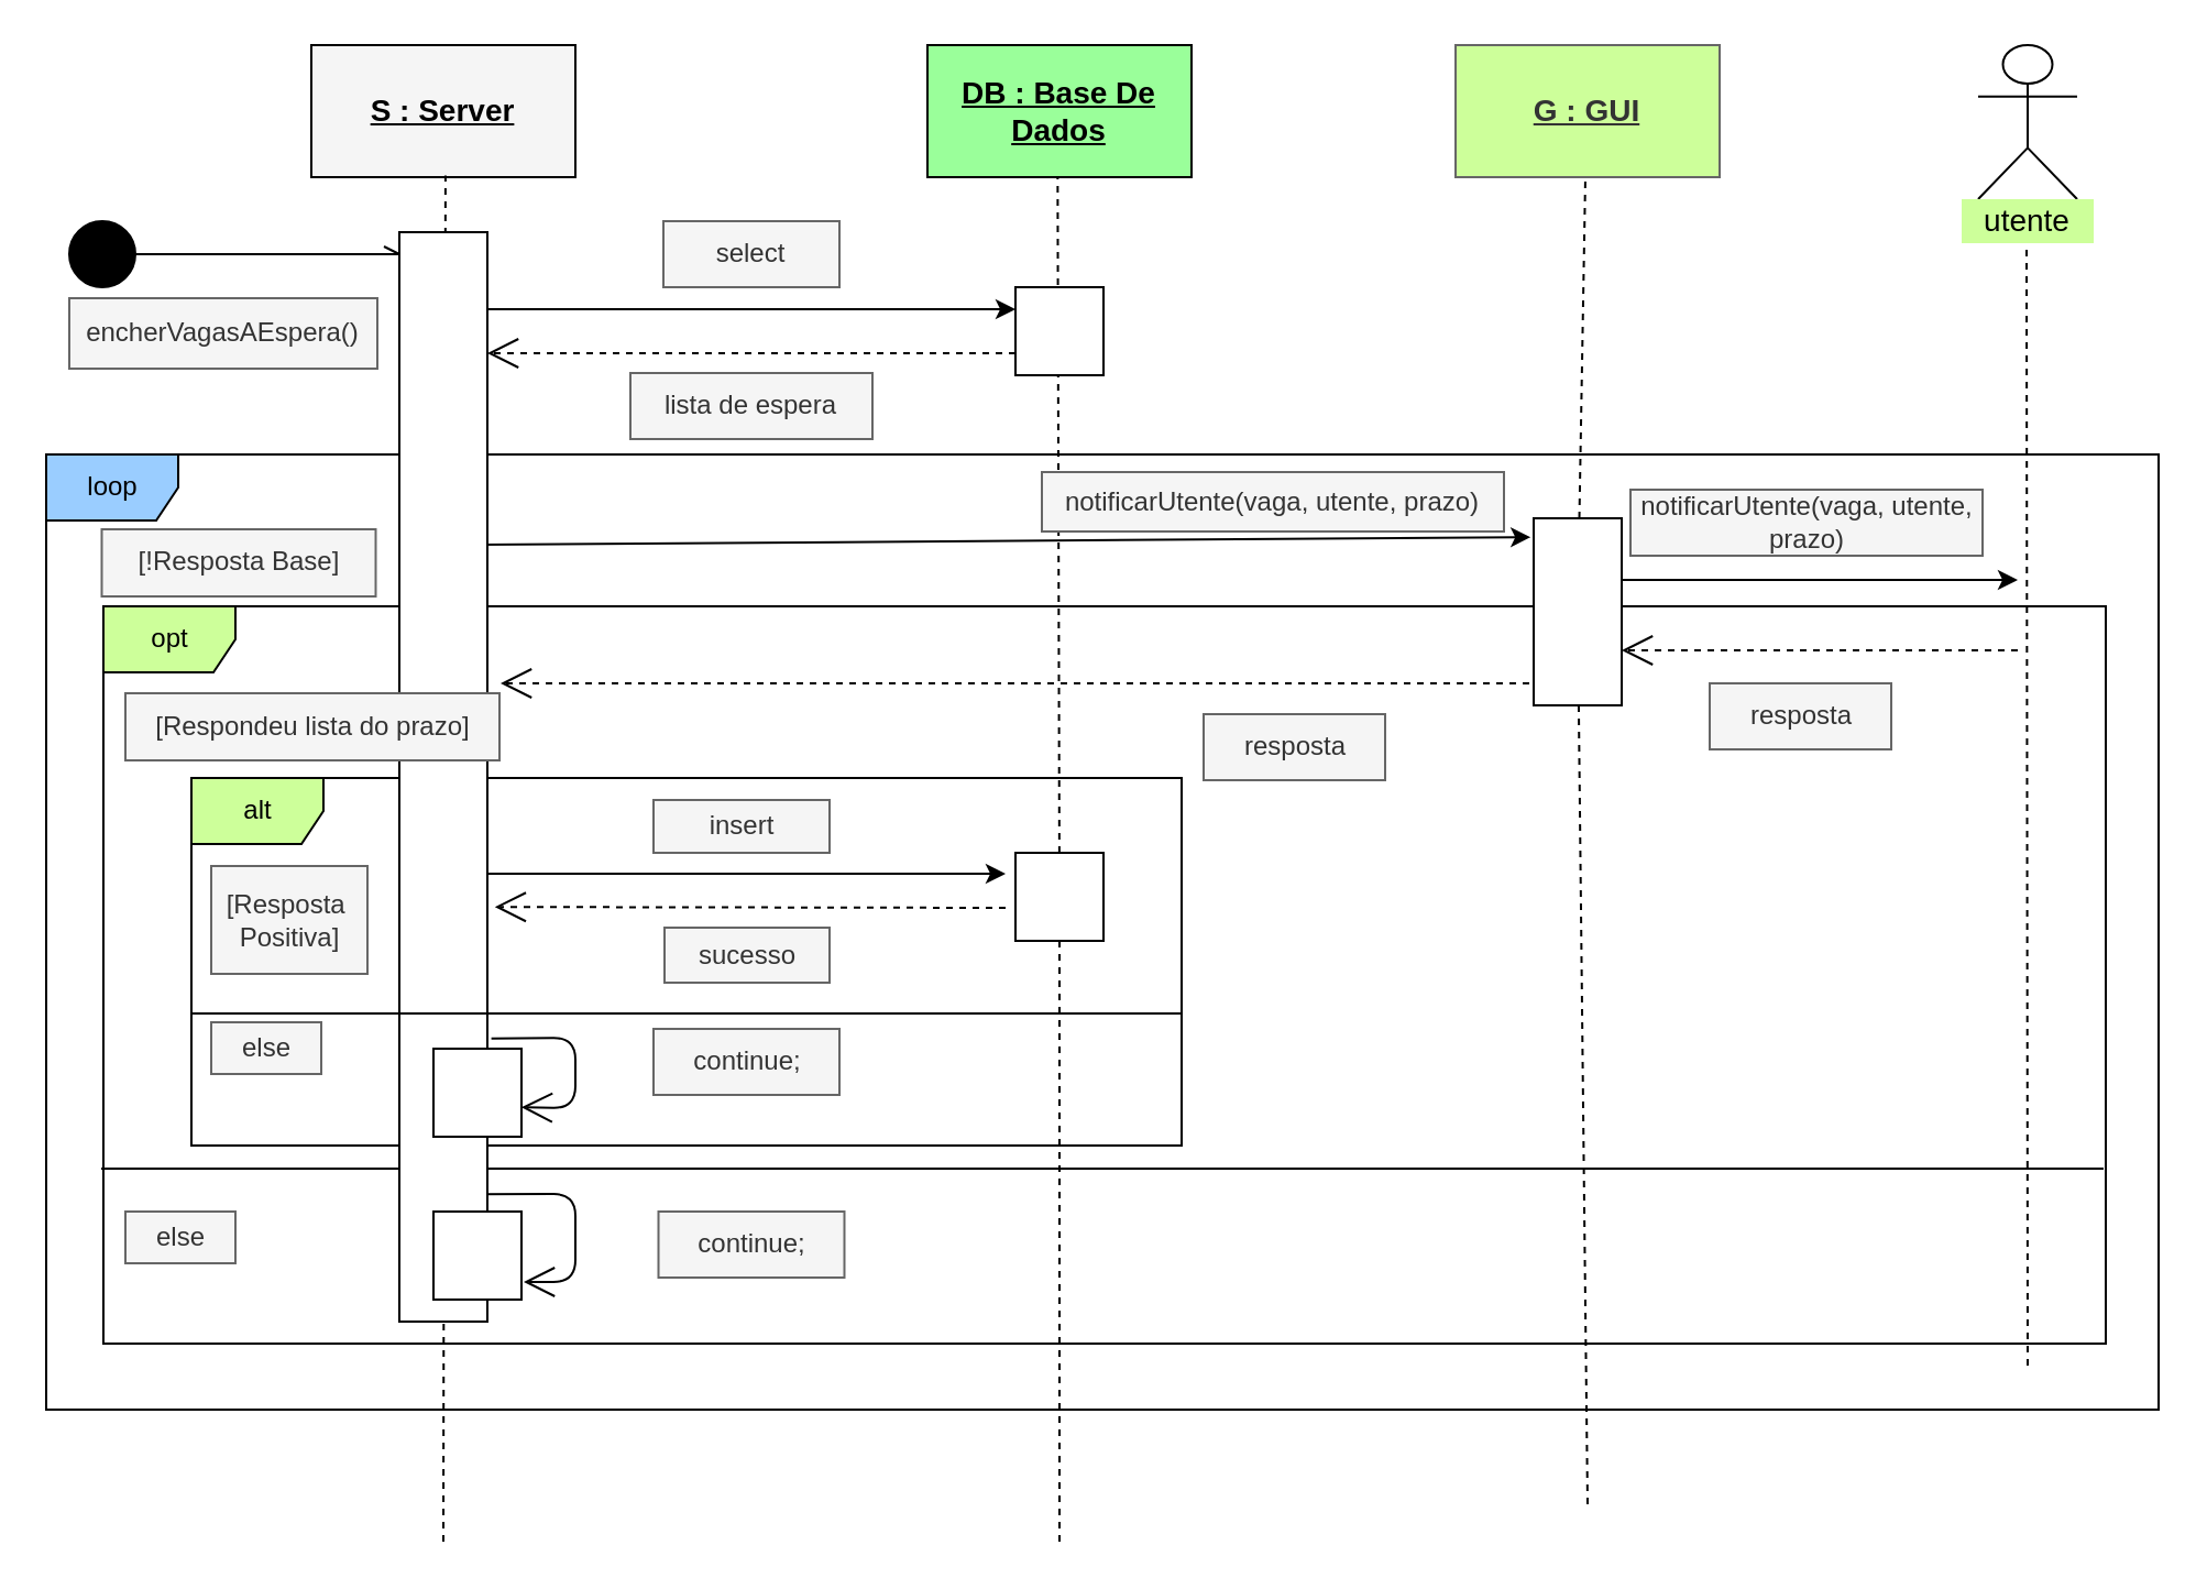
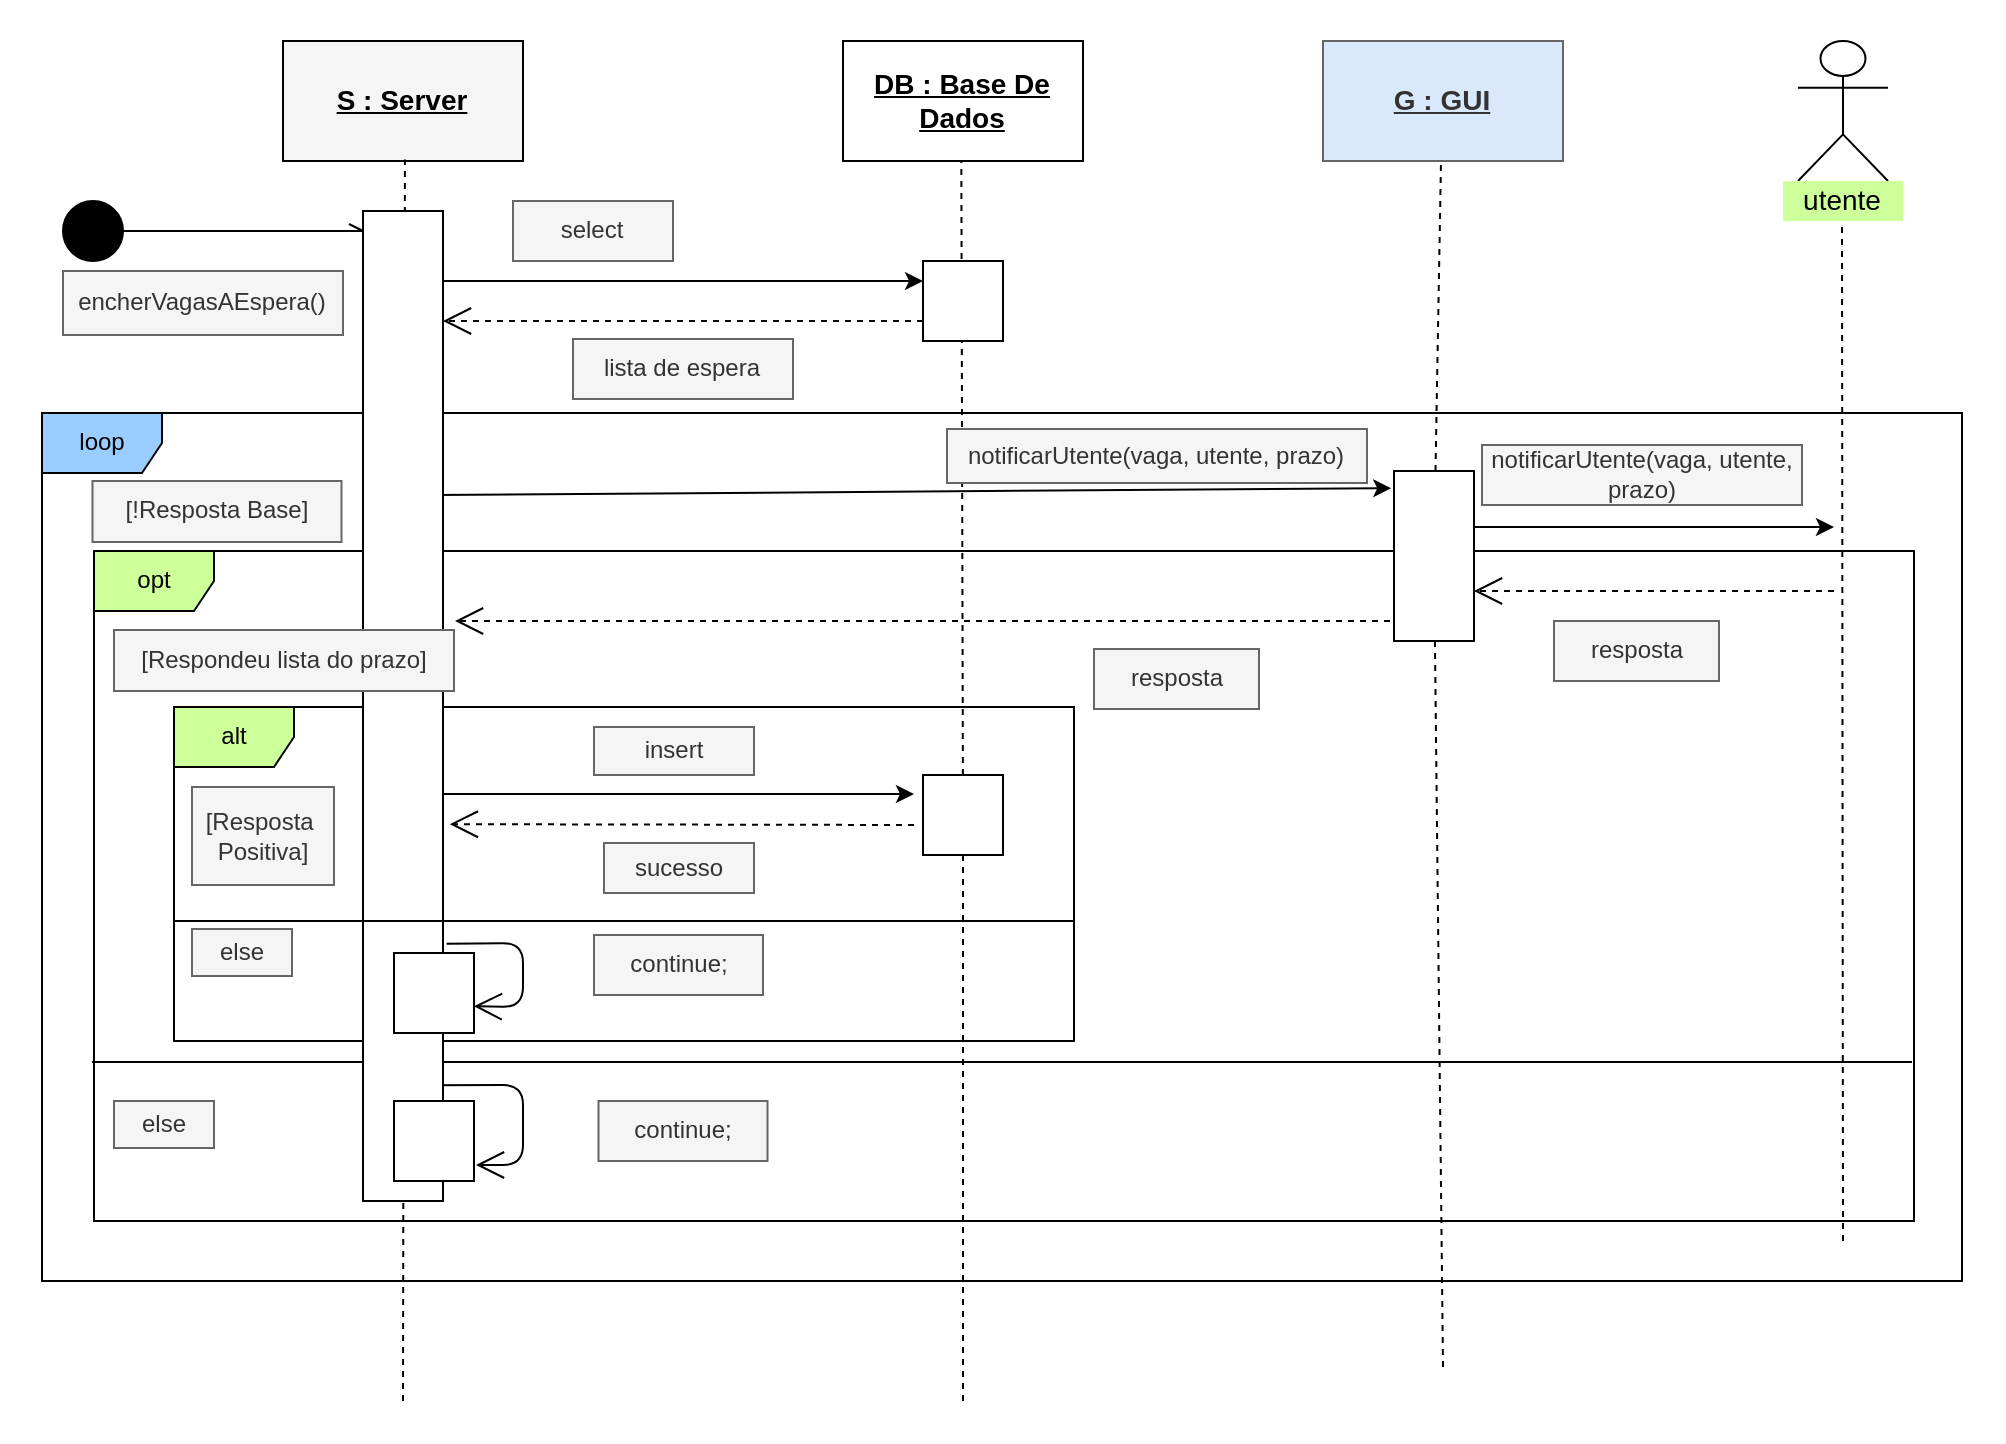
  <mxCell id="0" />
  <mxCell id="1" parent="0" />
  <mxCell id="2" value="loop" style="shape=umlFrame;whiteSpace=wrap;html=1;strokeColor=#000000;fillColor=#9ACDFF;" vertex="1" parent="1"><mxGeometry x="20.5" y="206" width="960" height="434" as="geometry" /></mxCell>
  <mxCell id="3" value="opt" style="shape=umlFrame;whiteSpace=wrap;html=1;strokeColor=#000000;fillColor=#CDFF9A;" parent="1" vertex="1"><mxGeometry x="46.5" y="275" width="910" height="335" as="geometry" /></mxCell>
  <mxCell id="4" value="" style="endArrow=open;endFill=1;endSize=12;html=1;exitX=0.99;exitY=0.855;exitDx=0;exitDy=0;exitPerimeter=0;entryX=1.025;entryY=0.85;entryDx=0;entryDy=0;entryPerimeter=0;" parent="1" edge="1"><mxGeometry width="160" relative="1" as="geometry"><mxPoint x="216.1" y="542.175" as="sourcePoint" /><mxPoint x="237.5" y="582" as="targetPoint" /><Array as="points"><mxPoint x="261" y="542" /><mxPoint x="261" y="582" /></Array></mxGeometry></mxCell>
  <mxCell id="5" value="" style="line;strokeWidth=1;fillColor=none;align=left;verticalAlign=middle;spacingTop=-1;spacingLeft=3;spacingRight=3;rotatable=0;labelPosition=right;points=[];portConstraint=eastwest;" parent="1" vertex="1"><mxGeometry x="45.5" y="526.5" width="910" height="8" as="geometry" /></mxCell>
  <mxCell id="6" value="alt" style="shape=umlFrame;whiteSpace=wrap;html=1;strokeColor=#000000;fillColor=#CDFF9A;" parent="1" vertex="1"><mxGeometry x="86.5" y="353" width="450" height="167" as="geometry" /></mxCell>
- <mxCell id="7" value="&lt;font style=&quot;font-size: 14px&quot;&gt;&lt;u&gt;&lt;b&gt;G : GUI&lt;/b&gt;&lt;/u&gt;&lt;/font&gt;" style="rounded=0;whiteSpace=wrap;html=1;strokeColor=#666666;fontColor=#333333;fillColor=#CDFF9A;" parent="1" vertex="1"><mxGeometry x="661" y="20" width="120" height="60" as="geometry" /></mxCell>
+ <mxCell id="7" value="&lt;font style=&quot;font-size: 14px&quot;&gt;&lt;u&gt;&lt;b&gt;G : GUI&lt;/b&gt;&lt;/u&gt;&lt;/font&gt;" style="rounded=0;whiteSpace=wrap;html=1;strokeColor=#666666;fontColor=#333333;fillColor=#dae8fc;" parent="1" vertex="1"><mxGeometry x="661" y="20" width="120" height="60" as="geometry" /></mxCell>
  <mxCell id="8" value="" style="endArrow=none;dashed=1;html=1;rounded=1;" parent="1" source="44" edge="1"><mxGeometry width="50" height="50" relative="1" as="geometry"><mxPoint x="480" y="580" as="sourcePoint" /><mxPoint x="480.17" y="80" as="targetPoint" /></mxGeometry></mxCell>
  <mxCell id="9" value="" style="endArrow=none;dashed=1;html=1;rounded=1;" parent="1" source="39" edge="1"><mxGeometry width="50" height="50" relative="1" as="geometry"><mxPoint x="720" y="580" as="sourcePoint" /><mxPoint x="720" y="80" as="targetPoint" /></mxGeometry></mxCell>
  <mxCell id="10" value="" style="shape=umlActor;verticalLabelPosition=bottom;verticalAlign=top;html=1;outlineConnect=0;" parent="1" vertex="1"><mxGeometry x="898.5" y="20" width="45" height="70" as="geometry" /></mxCell>
  <mxCell id="11" value="&lt;font style=&quot;font-size: 14px&quot;&gt;&lt;b&gt;&lt;u&gt;S : Server&lt;/u&gt;&lt;/b&gt;&lt;/font&gt;" style="rounded=0;whiteSpace=wrap;html=1;fillColor=#f5f5f5;" parent="1" vertex="1"><mxGeometry x="141" y="20" width="120" height="60" as="geometry" /></mxCell>
- <mxCell id="12" value="&lt;span style=&quot;font-size: 14px&quot;&gt;&lt;b&gt;&lt;u&gt;DB : Base De Dados&lt;/u&gt;&lt;/b&gt;&lt;/span&gt;" style="rounded=0;whiteSpace=wrap;html=1;fillColor=#9AFF9A;" parent="1" vertex="1"><mxGeometry x="421" y="20" width="120" height="60" as="geometry" /></mxCell>
+ <mxCell id="12" value="&lt;span style=&quot;font-size: 14px&quot;&gt;&lt;b&gt;&lt;u&gt;DB : Base De Dados&lt;/u&gt;&lt;/b&gt;&lt;/span&gt;" style="rounded=0;whiteSpace=wrap;html=1;fillColor=#ffffff;" parent="1" vertex="1"><mxGeometry x="421" y="20" width="120" height="60" as="geometry" /></mxCell>
  <mxCell id="13" value="&lt;font style=&quot;font-size: 14px&quot;&gt;utente&lt;/font&gt;" style="text;html=1;align=center;verticalAlign=middle;whiteSpace=wrap;rounded=0;fillColor=#CDFF9A;" parent="1" vertex="1"><mxGeometry x="891" y="90" width="60" height="20" as="geometry" /></mxCell>
  <mxCell id="14" value="" style="endArrow=none;dashed=1;html=1;entryX=0.508;entryY=0.987;entryDx=0;entryDy=0;entryPerimeter=0;" parent="1" target="11" edge="1"><mxGeometry width="50" height="50" relative="1" as="geometry"><mxPoint x="201" y="700" as="sourcePoint" /><mxPoint x="203.5" y="85" as="targetPoint" /></mxGeometry></mxCell>
  <mxCell id="15" value="" style="ellipse;whiteSpace=wrap;html=1;aspect=fixed;fillColor=#000000;" parent="1" vertex="1"><mxGeometry x="31" y="100" width="30" height="30" as="geometry" /></mxCell>
  <mxCell id="16" value="" style="endArrow=openAsync;html=1;endFill=0;" parent="1" source="15" edge="1"><mxGeometry width="50" height="50" relative="1" as="geometry"><mxPoint x="501" y="175" as="sourcePoint" /><mxPoint x="181" y="115" as="targetPoint" /></mxGeometry></mxCell>
  <mxCell id="17" value="encherVagasAEspera()" style="text;html=1;strokeColor=#666666;align=center;verticalAlign=middle;whiteSpace=wrap;rounded=0;fillColor=#f5f5f5;fontColor=#333333;" parent="1" vertex="1"><mxGeometry x="31" y="135" width="140" height="32" as="geometry" /></mxCell>
  <mxCell id="18" value="" style="endArrow=classic;html=1;" parent="1" edge="1"><mxGeometry width="50" height="50" relative="1" as="geometry"><mxPoint x="221" y="140" as="sourcePoint" /><mxPoint x="461" y="140" as="targetPoint" /></mxGeometry></mxCell>
- <mxCell id="19" value="select" style="text;html=1;strokeColor=#666666;align=center;verticalAlign=middle;whiteSpace=wrap;rounded=0;fillColor=#f5f5f5;fontColor=#333333;" parent="1" vertex="1"><mxGeometry x="301" y="100" width="80" height="30" as="geometry" /></mxCell>
+ <mxCell id="19" value="select" style="text;html=1;strokeColor=#666666;align=center;verticalAlign=middle;whiteSpace=wrap;rounded=0;fillColor=#f5f5f5;fontColor=#333333;" parent="1" vertex="1"><mxGeometry x="256" y="100" width="80" height="30" as="geometry" /></mxCell>
  <mxCell id="20" value="" style="endArrow=open;endFill=1;endSize=12;html=1;dashed=1;" parent="1" edge="1"><mxGeometry width="160" relative="1" as="geometry"><mxPoint x="461" y="160" as="sourcePoint" /><mxPoint x="221" y="160" as="targetPoint" /></mxGeometry></mxCell>
  <mxCell id="21" value="lista de espera" style="text;html=1;strokeColor=#666666;align=center;verticalAlign=middle;whiteSpace=wrap;rounded=0;fillColor=#f5f5f5;fontColor=#333333;" parent="1" vertex="1"><mxGeometry x="286" y="169" width="110" height="30" as="geometry" /></mxCell>
  <mxCell id="22" value="" style="endArrow=classic;html=1;entryX=-0.035;entryY=0.101;entryDx=0;entryDy=0;entryPerimeter=0;" parent="1" target="39" edge="1"><mxGeometry width="50" height="50" relative="1" as="geometry"><mxPoint x="216.5" y="247" as="sourcePoint" /><mxPoint x="736.5" y="247" as="targetPoint" /></mxGeometry></mxCell>
  <mxCell id="23" value="" style="endArrow=none;dashed=1;html=1;rounded=1;" parent="1" edge="1"><mxGeometry width="50" height="50" relative="1" as="geometry"><mxPoint x="921" y="620" as="sourcePoint" /><mxPoint x="920.5" y="110" as="targetPoint" /></mxGeometry></mxCell>
  <mxCell id="24" value="notificarUtente(vaga, utente, prazo)" style="text;html=1;strokeColor=#666666;align=center;verticalAlign=middle;whiteSpace=wrap;rounded=0;fillColor=#f5f5f5;fontColor=#333333;" parent="1" vertex="1"><mxGeometry x="473" y="214" width="210" height="27" as="geometry" /></mxCell>
  <mxCell id="25" value="" style="endArrow=classic;html=1;" parent="1" edge="1"><mxGeometry width="50" height="50" relative="1" as="geometry"><mxPoint x="736.5" y="263" as="sourcePoint" /><mxPoint x="916.5" y="263" as="targetPoint" /></mxGeometry></mxCell>
  <mxCell id="26" value="" style="endArrow=open;endFill=1;endSize=12;html=1;dashed=1;" parent="1" edge="1"><mxGeometry width="160" relative="1" as="geometry"><mxPoint x="916.5" y="295" as="sourcePoint" /><mxPoint x="736.5" y="295" as="targetPoint" /></mxGeometry></mxCell>
  <mxCell id="27" value="resposta" style="text;html=1;strokeColor=#666666;align=center;verticalAlign=middle;whiteSpace=wrap;rounded=0;fillColor=#f5f5f5;fontColor=#333333;" parent="1" vertex="1"><mxGeometry x="776.5" y="310" width="82.5" height="30" as="geometry" /></mxCell>
  <mxCell id="28" value="" style="endArrow=open;endFill=1;endSize=12;html=1;dashed=1;" parent="1" edge="1"><mxGeometry width="160" relative="1" as="geometry"><mxPoint x="736.5" y="310" as="sourcePoint" /><mxPoint x="227" y="310" as="targetPoint" /></mxGeometry></mxCell>
  <mxCell id="29" value="resposta" style="text;html=1;strokeColor=#666666;align=center;verticalAlign=middle;whiteSpace=wrap;rounded=0;fillColor=#f5f5f5;fontColor=#333333;" parent="1" vertex="1"><mxGeometry x="546.5" y="324" width="82.5" height="30" as="geometry" /></mxCell>
  <mxCell id="30" value="" style="endArrow=classic;html=1;" parent="1" edge="1"><mxGeometry width="50" height="50" relative="1" as="geometry"><mxPoint x="216.5" y="396.5" as="sourcePoint" /><mxPoint x="456.5" y="396.5" as="targetPoint" /></mxGeometry></mxCell>
  <mxCell id="31" value="insert" style="text;html=1;strokeColor=#666666;align=center;verticalAlign=middle;whiteSpace=wrap;rounded=0;fillColor=#f5f5f5;fontColor=#333333;" parent="1" vertex="1"><mxGeometry x="296.5" y="363" width="80" height="24" as="geometry" /></mxCell>
  <mxCell id="32" value="" style="endArrow=open;endFill=1;endSize=12;html=1;dashed=1;entryX=1.085;entryY=0.64;entryDx=0;entryDy=0;entryPerimeter=0;" parent="1" edge="1"><mxGeometry width="160" relative="1" as="geometry"><mxPoint x="456.5" y="412" as="sourcePoint" /><mxPoint x="224.4" y="411.6" as="targetPoint" /></mxGeometry></mxCell>
  <mxCell id="33" value="sucesso" style="text;html=1;strokeColor=#666666;align=center;verticalAlign=middle;whiteSpace=wrap;rounded=0;fillColor=#f5f5f5;fontColor=#333333;" parent="1" vertex="1"><mxGeometry x="301.5" y="421" width="75" height="25" as="geometry" /></mxCell>
  <mxCell id="34" value="" style="rounded=0;whiteSpace=wrap;html=1;strokeColor=#000000;fillColor=#FFFFFF;" parent="1" vertex="1"><mxGeometry x="461" y="130" width="40" height="40" as="geometry" /></mxCell>
  <mxCell id="35" value="" style="endArrow=none;dashed=1;html=1;rounded=1;" parent="1" target="39" edge="1"><mxGeometry width="50" height="50" relative="1" as="geometry"><mxPoint x="721" y="683" as="sourcePoint" /><mxPoint x="715.5" y="143" as="targetPoint" /></mxGeometry></mxCell>
  <mxCell id="36" value="" style="rounded=0;whiteSpace=wrap;html=1;strokeColor=#000000;fillColor=#FFFFFF;" parent="1" vertex="1"><mxGeometry x="181" y="105" width="40" height="495" as="geometry" /></mxCell>
  <mxCell id="37" value="notificarUtente(vaga, utente, prazo)" style="text;html=1;strokeColor=#666666;align=center;verticalAlign=middle;whiteSpace=wrap;rounded=0;fillColor=#f5f5f5;fontColor=#333333;" parent="1" vertex="1"><mxGeometry x="740.5" y="222" width="160" height="30" as="geometry" /></mxCell>
  <mxCell id="38" value="[Respondeu lista do prazo]" style="text;html=1;strokeColor=#666666;align=center;verticalAlign=middle;whiteSpace=wrap;rounded=0;fillColor=#f5f5f5;fontColor=#333333;" parent="1" vertex="1"><mxGeometry x="56.5" y="314.5" width="170" height="30.5" as="geometry" /></mxCell>
  <mxCell id="39" value="" style="rounded=0;whiteSpace=wrap;html=1;strokeColor=#000000;fillColor=#FFFFFF;" parent="1" vertex="1"><mxGeometry x="696.5" y="235" width="40" height="85" as="geometry" /></mxCell>
  <mxCell id="40" value="else" style="text;html=1;strokeColor=#666666;align=center;verticalAlign=middle;whiteSpace=wrap;rounded=0;fillColor=#f5f5f5;fontColor=#333333;" parent="1" vertex="1"><mxGeometry x="56.5" y="550" width="50" height="23.5" as="geometry" /></mxCell>
  <mxCell id="41" value="" style="rounded=0;whiteSpace=wrap;html=1;strokeColor=#000000;fillColor=#FFFFFF;" parent="1" vertex="1"><mxGeometry x="196.5" y="550" width="40" height="40" as="geometry" /></mxCell>
  <mxCell id="42" value="continue;" style="text;html=1;strokeColor=#666666;align=center;verticalAlign=middle;whiteSpace=wrap;rounded=0;fillColor=#f5f5f5;fontColor=#333333;" parent="1" vertex="1"><mxGeometry x="298.75" y="550" width="84.5" height="30" as="geometry" /></mxCell>
  <mxCell id="43" value="[Resposta&amp;nbsp;&lt;br&gt;Positiva]" style="text;html=1;strokeColor=#666666;align=center;verticalAlign=middle;whiteSpace=wrap;rounded=0;fillColor=#f5f5f5;fontColor=#333333;" parent="1" vertex="1"><mxGeometry x="95.5" y="393" width="71" height="49" as="geometry" /></mxCell>
  <mxCell id="44" value="" style="rounded=0;whiteSpace=wrap;html=1;strokeColor=#000000;fillColor=#FFFFFF;" parent="1" vertex="1"><mxGeometry x="461" y="387" width="40" height="40" as="geometry" /></mxCell>
  <mxCell id="45" value="" style="endArrow=none;dashed=1;html=1;rounded=1;" parent="1" target="44" edge="1"><mxGeometry width="50" height="50" relative="1" as="geometry"><mxPoint x="481" y="700" as="sourcePoint" /><mxPoint x="475.67" y="143" as="targetPoint" /></mxGeometry></mxCell>
  <mxCell id="46" value="" style="line;strokeWidth=1;fillColor=none;align=left;verticalAlign=middle;spacingTop=-1;spacingLeft=3;spacingRight=3;rotatable=0;labelPosition=right;points=[];portConstraint=eastwest;" parent="1" vertex="1"><mxGeometry x="86.5" y="456" width="450" height="8" as="geometry" /></mxCell>
  <mxCell id="47" value="else" style="text;html=1;strokeColor=#666666;align=center;verticalAlign=middle;whiteSpace=wrap;rounded=0;fillColor=#f5f5f5;fontColor=#333333;" parent="1" vertex="1"><mxGeometry x="95.5" y="464" width="50" height="23.5" as="geometry" /></mxCell>
  <mxCell id="48" value="[!Resposta Base]" style="text;html=1;strokeColor=#666666;align=center;verticalAlign=middle;whiteSpace=wrap;rounded=0;fillColor=#f5f5f5;fontColor=#333333;" vertex="1" parent="1"><mxGeometry x="45.75" y="240" width="124.5" height="30.5" as="geometry" /></mxCell>
  <mxCell id="49" value="" style="rounded=0;whiteSpace=wrap;html=1;strokeColor=#000000;fillColor=#FFFFFF;" vertex="1" parent="1"><mxGeometry x="196.5" y="476" width="40" height="40" as="geometry" /></mxCell>
  <mxCell id="50" value="" style="endArrow=open;endFill=1;endSize=12;html=1;exitX=1.045;exitY=0.756;exitDx=0;exitDy=0;exitPerimeter=0;entryX=0.998;entryY=0.665;entryDx=0;entryDy=0;entryPerimeter=0;" edge="1" parent="1" target="49"><mxGeometry width="160" relative="1" as="geometry"><mxPoint x="222.8" y="471.34" as="sourcePoint" /><mxPoint x="571" y="447" as="targetPoint" /><Array as="points"><mxPoint x="261" y="471" /><mxPoint x="261" y="503" /></Array></mxGeometry></mxCell>
  <mxCell id="51" value="continue;" style="text;html=1;strokeColor=#666666;align=center;verticalAlign=middle;whiteSpace=wrap;rounded=0;fillColor=#f5f5f5;fontColor=#333333;" vertex="1" parent="1"><mxGeometry x="296.5" y="467" width="84.5" height="30" as="geometry" /></mxCell>
